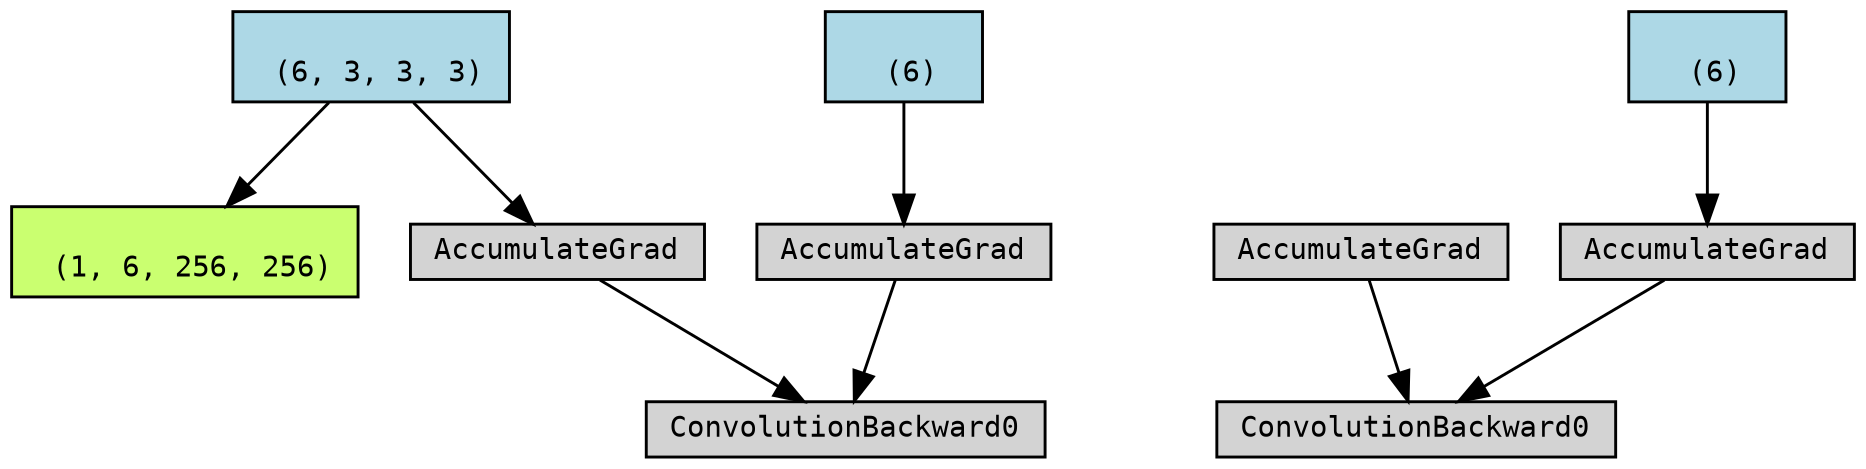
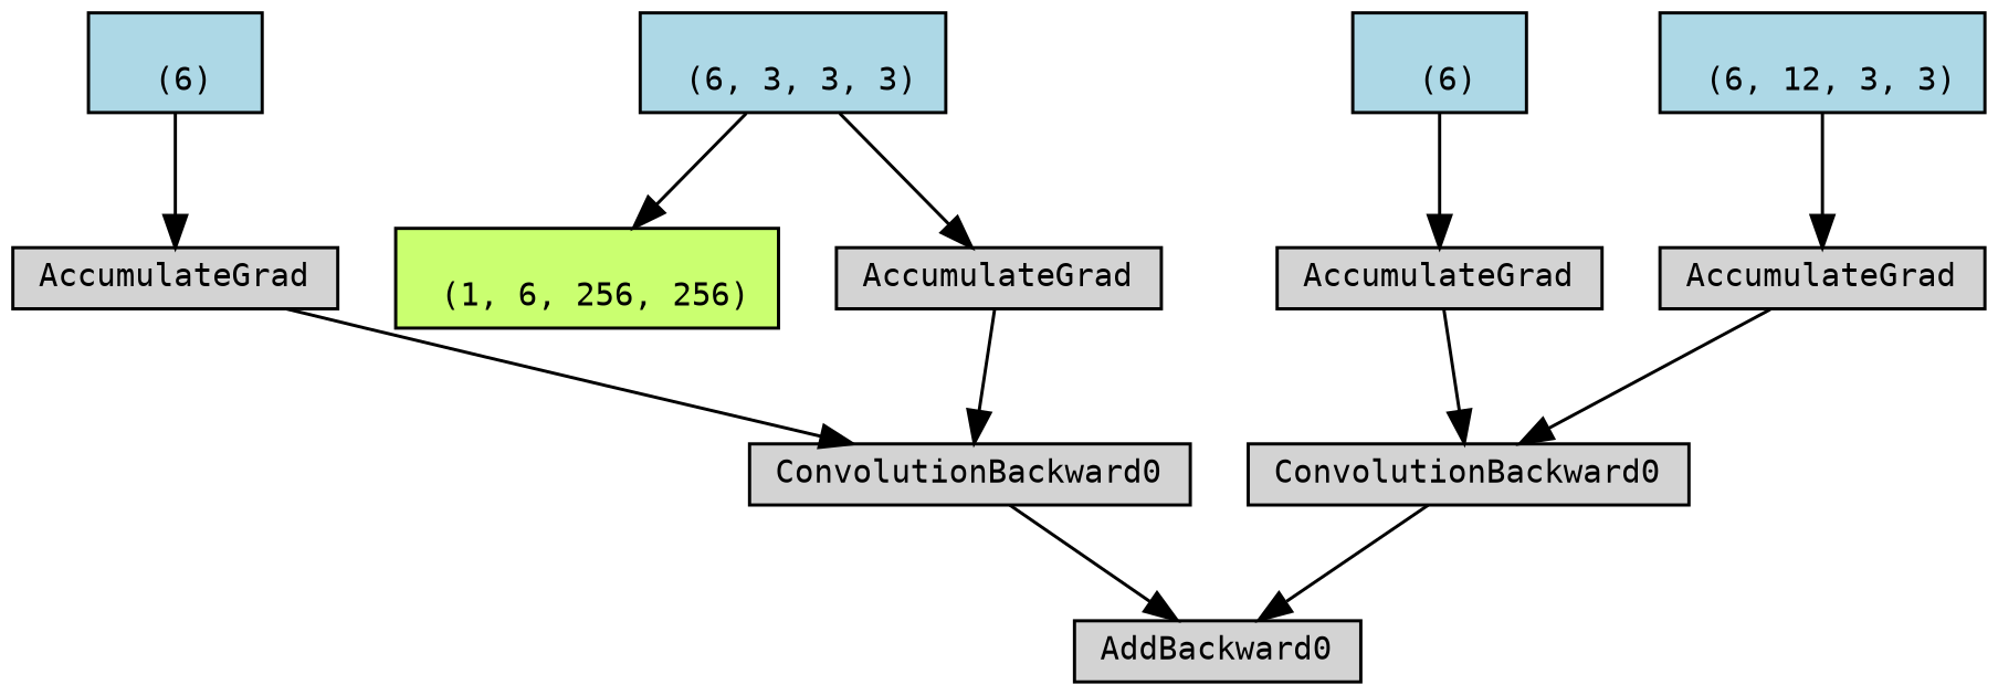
  digraph {
    node [align=left fontname=monospace fontsize=10 ranksep=0.1 shape=box style=filled]
    n1 [fillcolor=darkolivegreen1 height=0.2 label="\n (1, 6, 256, 256)"]
+   n2 [height=0.2 label=AddBackward0]
    n3 [height=0.2 label=ConvolutionBackward0]
    n4 [height=0.2 label=AccumulateGrad]
+   n5 [fillcolor=lightblue height=0.2 label="\n (6, 12, 3, 3)"]
    n6 [height=0.2 label=AccumulateGrad]
    n7 [fillcolor=lightblue height=0.2 label="\n (6)"]
    n8 [height=0.2 label=ConvolutionBackward0]
    n9 [height=0.2 label=AccumulateGrad]
    n10 [fillcolor=lightblue height=0.2 label="\n (6, 3, 3, 3)"]
    n11 [height=0.2 label=AccumulateGrad]
    n12 [fillcolor=lightblue height=0.2 label="\n (6)"]
+   n3 -> n2
    n4 -> n3
+   n5 -> n4
    n6 -> n3
    n7 -> n6
+   n8 -> n2
    n9 -> n8
    n10 -> n1
    n10 -> n9
    n11 -> n8
    n12 -> n11
  }
